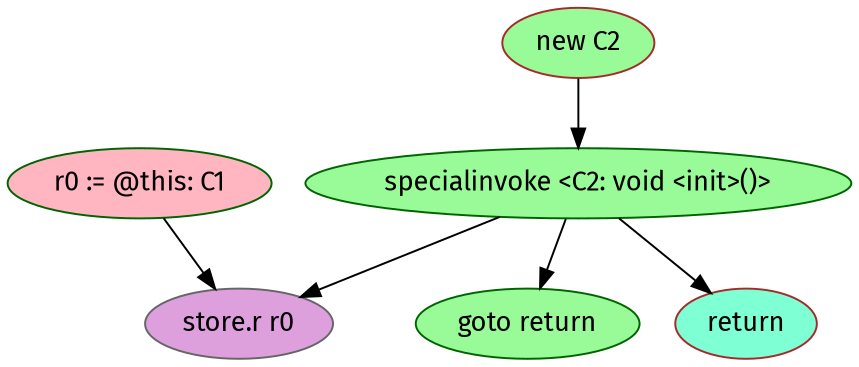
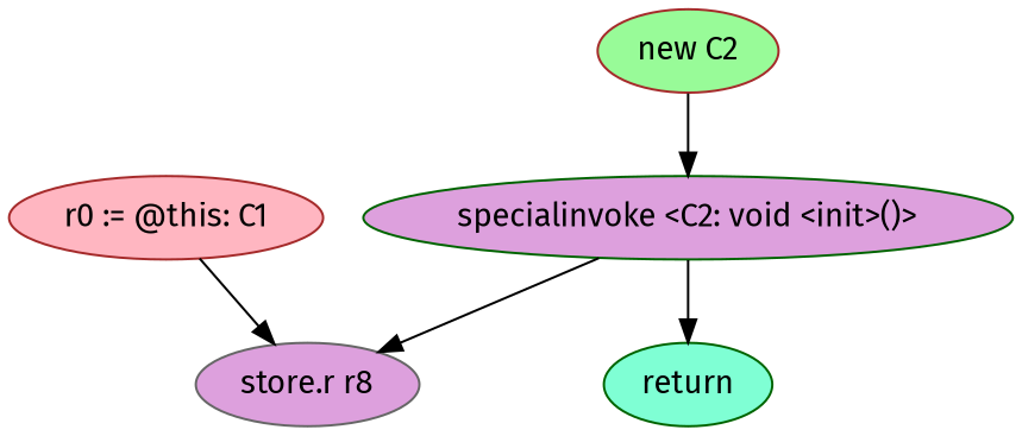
  digraph {
    fontname="Fira Sans"
    node [color=darkgreen fillcolor=plum fontname="Fira Sans" style=filled]
    edge [fontname="Fira Sans"]
-   "r0 := @this: C1" [fillcolor=lightpink]
-   "store.r r0" [color=gray40]
+   "r0 := @this: C1" [color=brown fillcolor=lightpink]
+   "store.r r0" [color=gray40 label="store.r r8"]
    "new C2" [color=brown fillcolor=palegreen]
-   "specialinvoke <C2: void <init>()>" [fillcolor=palegreen]
-   "goto return" [fillcolor=palegreen]
-   return [color=brown fillcolor=aquamarine]
+   "specialinvoke <C2: void <init>()>"
+   return [fillcolor=aquamarine]
    "r0 := @this: C1" -> "store.r r0"
    "new C2" -> "specialinvoke <C2: void <init>()>"
    "specialinvoke <C2: void <init>()>" -> "store.r r0"
-   "specialinvoke <C2: void <init>()>" -> "goto return"
    "specialinvoke <C2: void <init>()>" -> return
  }
